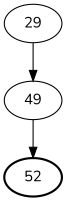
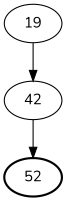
  digraph {
    fontname=Nunito
    nodesep=0.1
    node [fontname=Nunito]
    edge [fontname=Nunito]
-   19 [label=29]
-   42 [label=49]
+   19
+   42
    52 [style=bold]
    19 -> 42
    42 -> 52
  }
